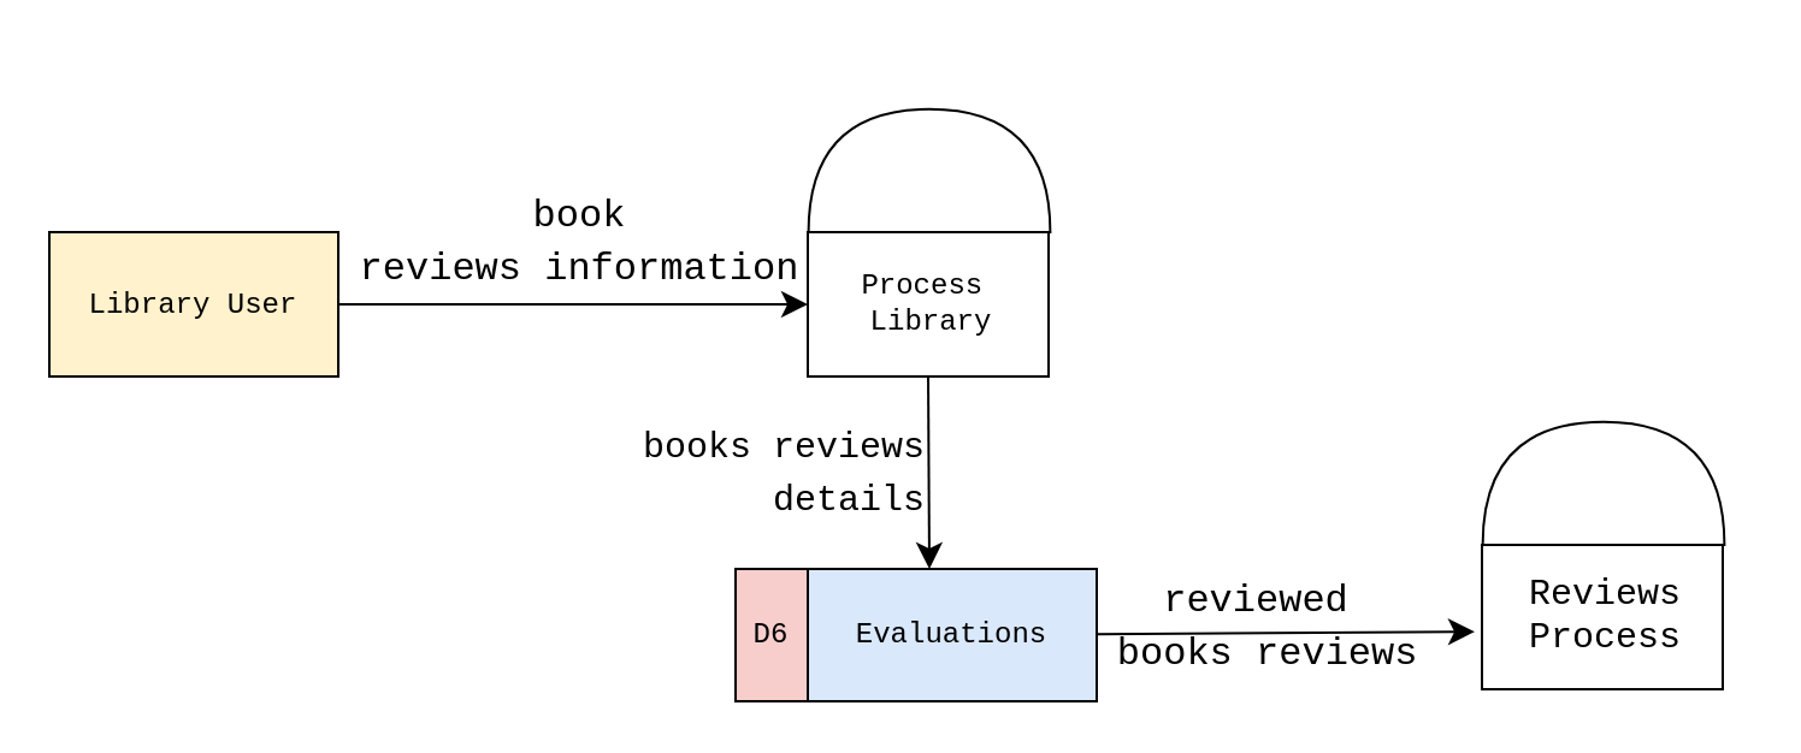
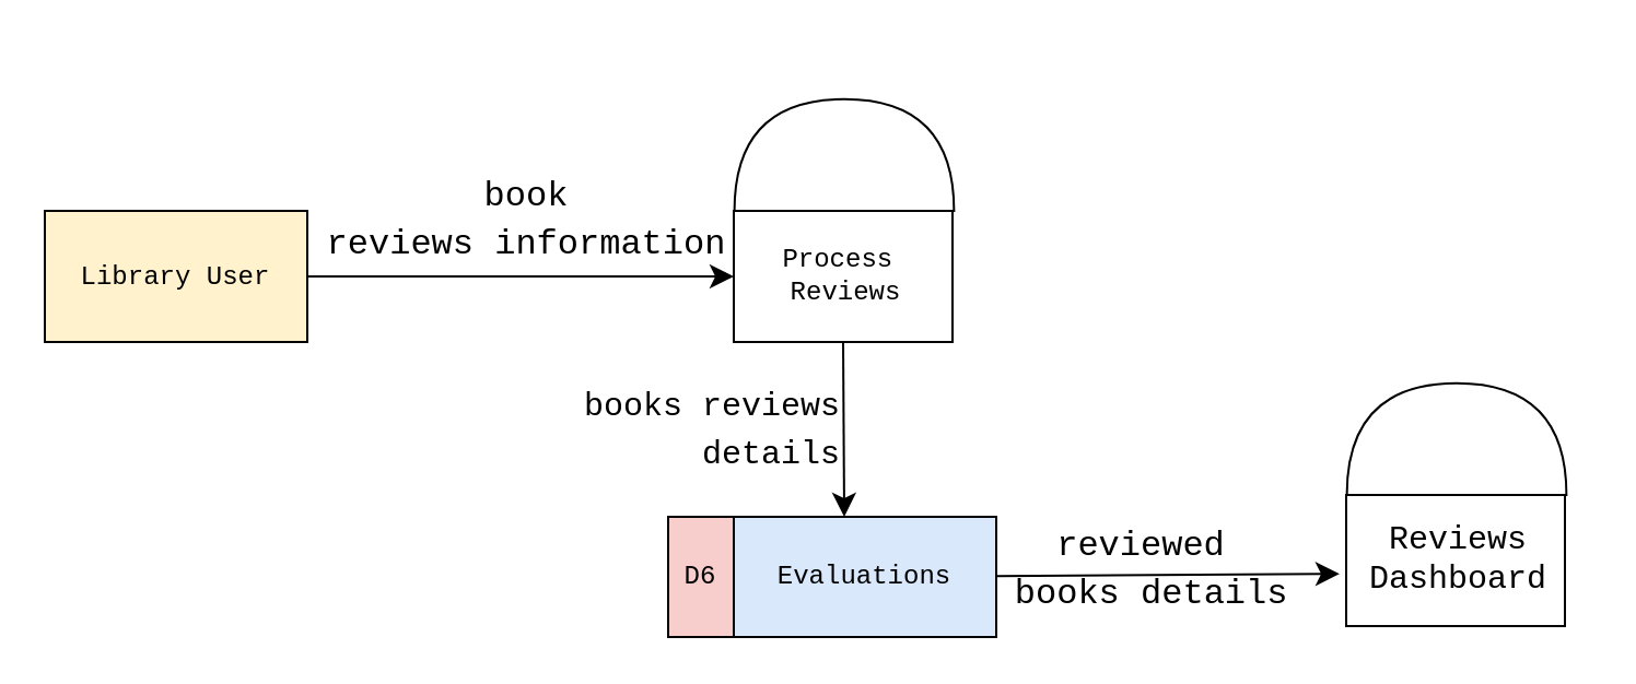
  <mxCell id="0" />
  <mxCell id="1" parent="0" />
  <mxCell id="2" value="" style="group;fontFamily=Courier New;" vertex="1" connectable="0" parent="1"><mxGeometry x="305" y="236" width="150" height="55" as="geometry" /></mxCell>
  <mxCell id="3" value="Evaluations" style="whiteSpace=wrap;html=1;fontFamily=Courier New;fillColor=#dae8fc;" vertex="1" parent="2"><mxGeometry x="30" width="120" height="55" as="geometry" /></mxCell>
  <mxCell id="4" value="D6" style="rounded=0;whiteSpace=wrap;html=1;fontFamily=Courier New;fillColor=#f8cecc;" vertex="1" parent="2"><mxGeometry width="30" height="55" as="geometry" /></mxCell>
  <mxCell id="5" value="&lt;font face=&quot;Courier New&quot;&gt;Library User&lt;/font&gt;" style="rounded=0;whiteSpace=wrap;html=1;fillColor=#fff2cc;" vertex="1" parent="1"><mxGeometry x="20" y="96" width="120" height="60" as="geometry" /></mxCell>
  <mxCell id="6" value="" style="group;fontFamily=Courier New;" vertex="1" connectable="0" parent="1"><mxGeometry x="335" y="44.92" width="110.51" height="111.08" as="geometry" /></mxCell>
  <mxCell id="7" value="" style="shape=or;whiteSpace=wrap;html=1;rotation=-90;fontFamily=Courier New;" vertex="1" parent="6"><mxGeometry x="24.96" y="-24.65" width="51.09" height="100.39" as="geometry" /></mxCell>
  <mxCell id="8" value="" style="group;fontFamily=Courier New;" vertex="1" connectable="0" parent="6"><mxGeometry y="21.08" width="110.51" height="90" as="geometry" /></mxCell>
  <mxCell id="9" value="" style="rounded=0;whiteSpace=wrap;html=1;fontFamily=Courier New;" vertex="1" parent="8"><mxGeometry y="30" width="100" height="60" as="geometry" /></mxCell>
  <mxCell id="10" style="edgeStyle=none;curved=1;rounded=0;orthogonalLoop=1;jettySize=auto;html=1;exitX=0;exitY=0.5;exitDx=0;exitDy=0;fontSize=12;startSize=8;endSize=8;fontFamily=Courier New;" edge="1" parent="8" source="9" target="9"><mxGeometry relative="1" as="geometry" /></mxCell>
- <mxCell id="11" value="&lt;div style=&quot;font-size: 12px;&quot;&gt;Process&amp;nbsp;&lt;/div&gt;&lt;div style=&quot;font-size: 12px;&quot;&gt;Library&lt;/div&gt;" style="text;html=1;align=center;verticalAlign=middle;resizable=0;points=[];autosize=1;strokeColor=none;fillColor=none;fontSize=16;fontFamily=Courier New;" vertex="1" parent="8"><mxGeometry x="10.51" y="40" width="80" height="40" as="geometry" /></mxCell>
+ <mxCell id="11" value="&lt;div style=&quot;font-size: 12px;&quot;&gt;Process&amp;nbsp;&lt;/div&gt;&lt;div style=&quot;font-size: 12px;&quot;&gt;Reviews&lt;/div&gt;" style="text;html=1;align=center;verticalAlign=middle;resizable=0;points=[];autosize=1;strokeColor=none;fillColor=none;fontSize=16;fontFamily=Courier New;" vertex="1" parent="8"><mxGeometry x="10.51" y="40" width="80" height="40" as="geometry" /></mxCell>
  <mxCell id="12" value="" style="endArrow=classic;html=1;rounded=0;fontSize=12;startSize=8;endSize=8;curved=1;exitX=1;exitY=0.5;exitDx=0;exitDy=0;entryX=0;entryY=0.5;entryDx=0;entryDy=0;" edge="1" parent="1" source="5" target="9"><mxGeometry width="50" height="50" relative="1" as="geometry"><mxPoint x="115" y="76" as="sourcePoint" /><mxPoint x="165" y="26" as="targetPoint" /></mxGeometry></mxCell>
  <mxCell id="13" value="&lt;font face=&quot;Courier New&quot;&gt;book&lt;/font&gt;&lt;div&gt;&lt;font face=&quot;Courier New&quot;&gt;reviews information&lt;/font&gt;&lt;/div&gt;" style="text;html=1;align=center;verticalAlign=middle;resizable=0;points=[];autosize=1;strokeColor=none;fillColor=none;fontSize=16;" vertex="1" parent="1"><mxGeometry x="135" y="70.46" width="210" height="60" as="geometry" /></mxCell>
  <mxCell id="14" value="" style="endArrow=classic;html=1;rounded=0;fontSize=12;startSize=8;endSize=8;curved=1;entryX=1;entryY=0.5;entryDx=0;entryDy=0;entryPerimeter=0;" edge="1" parent="1"><mxGeometry width="50" height="50" relative="1" as="geometry"><mxPoint x="385" y="156" as="sourcePoint" /><mxPoint x="385.505" y="236" as="targetPoint" /></mxGeometry></mxCell>
  <mxCell id="15" value="&lt;font face=&quot;Courier New&quot;&gt;&lt;span style=&quot;font-size: 15px;&quot;&gt;books reviews&lt;/span&gt;&lt;/font&gt;&lt;div&gt;&lt;font face=&quot;Courier New&quot;&gt;&lt;span style=&quot;font-size: 15px;&quot;&gt;details&lt;/span&gt;&lt;/font&gt;&lt;/div&gt;" style="text;html=1;align=right;verticalAlign=middle;resizable=0;points=[];autosize=1;strokeColor=none;fillColor=none;fontSize=16;" vertex="1" parent="1"><mxGeometry x="255" y="166" width="130" height="60" as="geometry" /></mxCell>
  <mxCell id="16" value="" style="group;fontFamily=Courier New;" vertex="1" connectable="0" parent="1"><mxGeometry x="615" y="174.92" width="110.51" height="116.08" as="geometry" /></mxCell>
  <mxCell id="17" value="" style="shape=or;whiteSpace=wrap;html=1;rotation=-90;fontFamily=Courier New;" vertex="1" parent="16"><mxGeometry x="24.96" y="-24.65" width="51.09" height="100.39" as="geometry" /></mxCell>
  <mxCell id="18" value="" style="group;fontFamily=Courier New;" vertex="1" connectable="0" parent="16"><mxGeometry y="21.08" width="110.51" height="95" as="geometry" /></mxCell>
  <mxCell id="19" value="" style="rounded=0;whiteSpace=wrap;html=1;fontFamily=Courier New;" vertex="1" parent="18"><mxGeometry y="30" width="100" height="60" as="geometry" /></mxCell>
  <mxCell id="20" style="edgeStyle=none;curved=1;rounded=0;orthogonalLoop=1;jettySize=auto;html=1;exitX=0;exitY=0.5;exitDx=0;exitDy=0;fontSize=12;startSize=8;endSize=8;fontFamily=Courier New;" edge="1" parent="18" source="19" target="19"><mxGeometry relative="1" as="geometry" /></mxCell>
- <mxCell id="21" value="&lt;div style=&quot;font-size: 15px;&quot;&gt;Reviews&lt;/div&gt;&lt;div style=&quot;font-size: 15px;&quot;&gt;Process&lt;/div&gt;" style="text;html=1;align=center;verticalAlign=middle;resizable=0;points=[];autosize=1;strokeColor=none;fillColor=none;fontSize=16;fontFamily=Courier New;" vertex="1" parent="18"><mxGeometry x="0.51" y="35" width="100" height="50" as="geometry" /></mxCell>
+ <mxCell id="21" value="&lt;div style=&quot;font-size: 15px;&quot;&gt;Reviews&lt;/div&gt;&lt;div style=&quot;font-size: 15px;&quot;&gt;Dashboard&lt;/div&gt;" style="text;html=1;align=center;verticalAlign=middle;resizable=0;points=[];autosize=1;strokeColor=none;fillColor=none;fontSize=16;fontFamily=Courier New;" vertex="1" parent="18"><mxGeometry x="0.51" y="35" width="100" height="50" as="geometry" /></mxCell>
  <mxCell id="22" value="" style="edgeStyle=none;curved=1;rounded=0;orthogonalLoop=1;jettySize=auto;html=1;fontSize=12;startSize=8;endSize=8;entryX=-0.03;entryY=0.601;entryDx=0;entryDy=0;entryPerimeter=0;" edge="1" parent="1" source="3" target="19"><mxGeometry relative="1" as="geometry" /></mxCell>
- <mxCell id="23" value="&lt;font face=&quot;Courier New&quot;&gt;reviewed&lt;/font&gt;&lt;div&gt;&lt;font face=&quot;Courier New&quot;&gt;&amp;nbsp;books reviews&lt;/font&gt;&lt;/div&gt;" style="text;html=1;align=center;verticalAlign=middle;resizable=0;points=[];autosize=1;strokeColor=none;fillColor=none;fontSize=16;" vertex="1" parent="1"><mxGeometry x="441" y="230" width="160" height="60" as="geometry" /></mxCell>
+ <mxCell id="23" value="&lt;font face=&quot;Courier New&quot;&gt;reviewed&lt;/font&gt;&lt;div&gt;&lt;font face=&quot;Courier New&quot;&gt;&amp;nbsp;books details&lt;/font&gt;&lt;/div&gt;" style="text;html=1;align=center;verticalAlign=middle;resizable=0;points=[];autosize=1;strokeColor=none;fillColor=none;fontSize=16;" vertex="1" parent="1"><mxGeometry x="441" y="230" width="160" height="60" as="geometry" /></mxCell>
